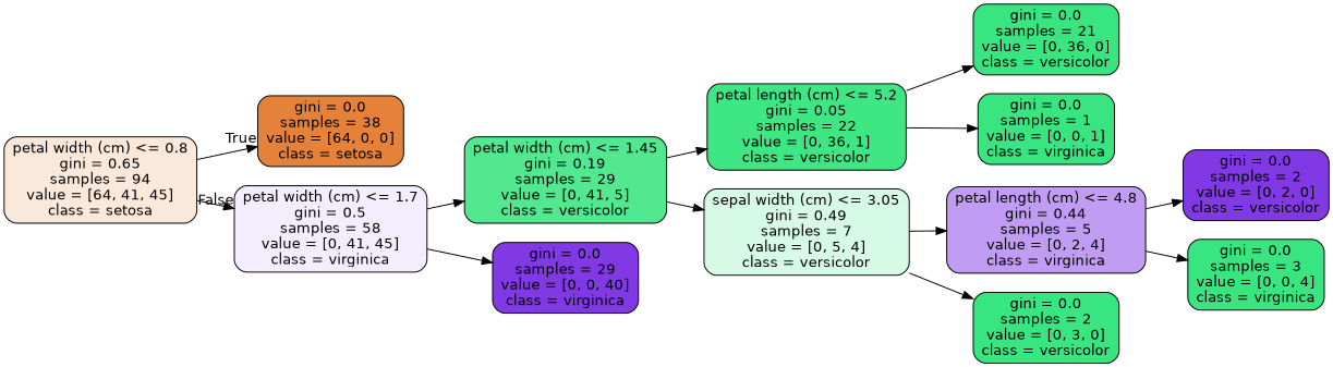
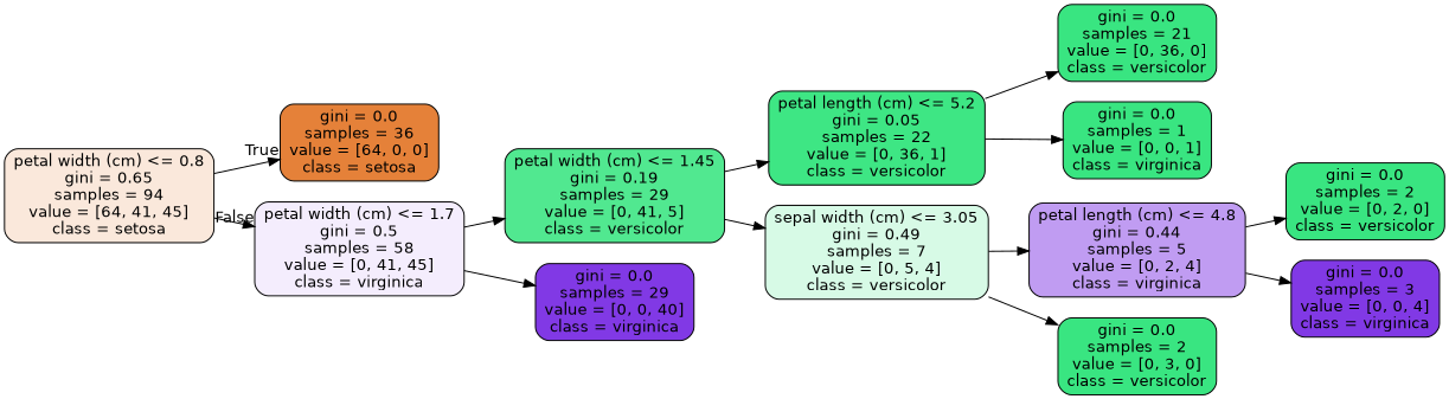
  digraph {
    rankdir=LR
    node [color=black fillcolor="#39e581" fontname=helvetica shape=box style="filled, rounded"]
    edge [fontname=helvetica]
    n1 [fillcolor="#fae8db" label="petal width (cm) <= 0.8\ngini = 0.65\nsamples = 94\nvalue = [64, 41, 45]\nclass = setosa"]
-   n2 [fillcolor="#e58139" label="gini = 0.0\nsamples = 38\nvalue = [64, 0, 0]\nclass = setosa"]
+   n2 [fillcolor="#e58139" label="gini = 0.0\nsamples = 36\nvalue = [64, 0, 0]\nclass = setosa"]
    n3 [fillcolor="#f4edfd" label="petal width (cm) <= 1.7\ngini = 0.5\nsamples = 58\nvalue = [0, 41, 45]\nclass = virginica"]
    n4 [fillcolor="#51e890" label="petal width (cm) <= 1.45\ngini = 0.19\nsamples = 29\nvalue = [0, 41, 5]\nclass = versicolor"]
    n5 [fillcolor="#8139e5" label="gini = 0.0\nsamples = 29\nvalue = [0, 0, 40]\nclass = virginica"]
    n6 [fillcolor="#3ee684" label="petal length (cm) <= 5.2\ngini = 0.05\nsamples = 22\nvalue = [0, 36, 1]\nclass = versicolor"]
    n7 [fillcolor="#d7fae6" label="sepal width (cm) <= 3.05\ngini = 0.49\nsamples = 7\nvalue = [0, 5, 4]\nclass = versicolor"]
    n8 [label="gini = 0.0\nsamples = 21\nvalue = [0, 36, 0]\nclass = versicolor"]
    n9 [label="gini = 0.0\nsamples = 1\nvalue = [0, 0, 1]\nclass = virginica"]
    n10 [fillcolor="#c09cf2" label="petal length (cm) <= 4.8\ngini = 0.44\nsamples = 5\nvalue = [0, 2, 4]\nclass = virginica"]
    n11 [label="gini = 0.0\nsamples = 2\nvalue = [0, 3, 0]\nclass = versicolor"]
-   n12 [fillcolor="#8139e5" label="gini = 0.0\nsamples = 2\nvalue = [0, 2, 0]\nclass = versicolor"]
-   n13 [label="gini = 0.0\nsamples = 3\nvalue = [0, 0, 4]\nclass = virginica"]
+   n12 [label="gini = 0.0\nsamples = 2\nvalue = [0, 2, 0]\nclass = versicolor"]
+   n13 [fillcolor="#8139e5" label="gini = 0.0\nsamples = 3\nvalue = [0, 0, 4]\nclass = virginica"]
    n1 -> n2 [headlabel=True labelangle=45 labeldistance=2.5]
    n1 -> n3 [headlabel=False labelangle=-45 labeldistance=2.5]
    n3 -> n4
    n3 -> n5
    n4 -> n6
    n4 -> n7
    n6 -> n8
    n6 -> n9
    n7 -> n10
    n7 -> n11
    n10 -> n12
    n10 -> n13
  }
